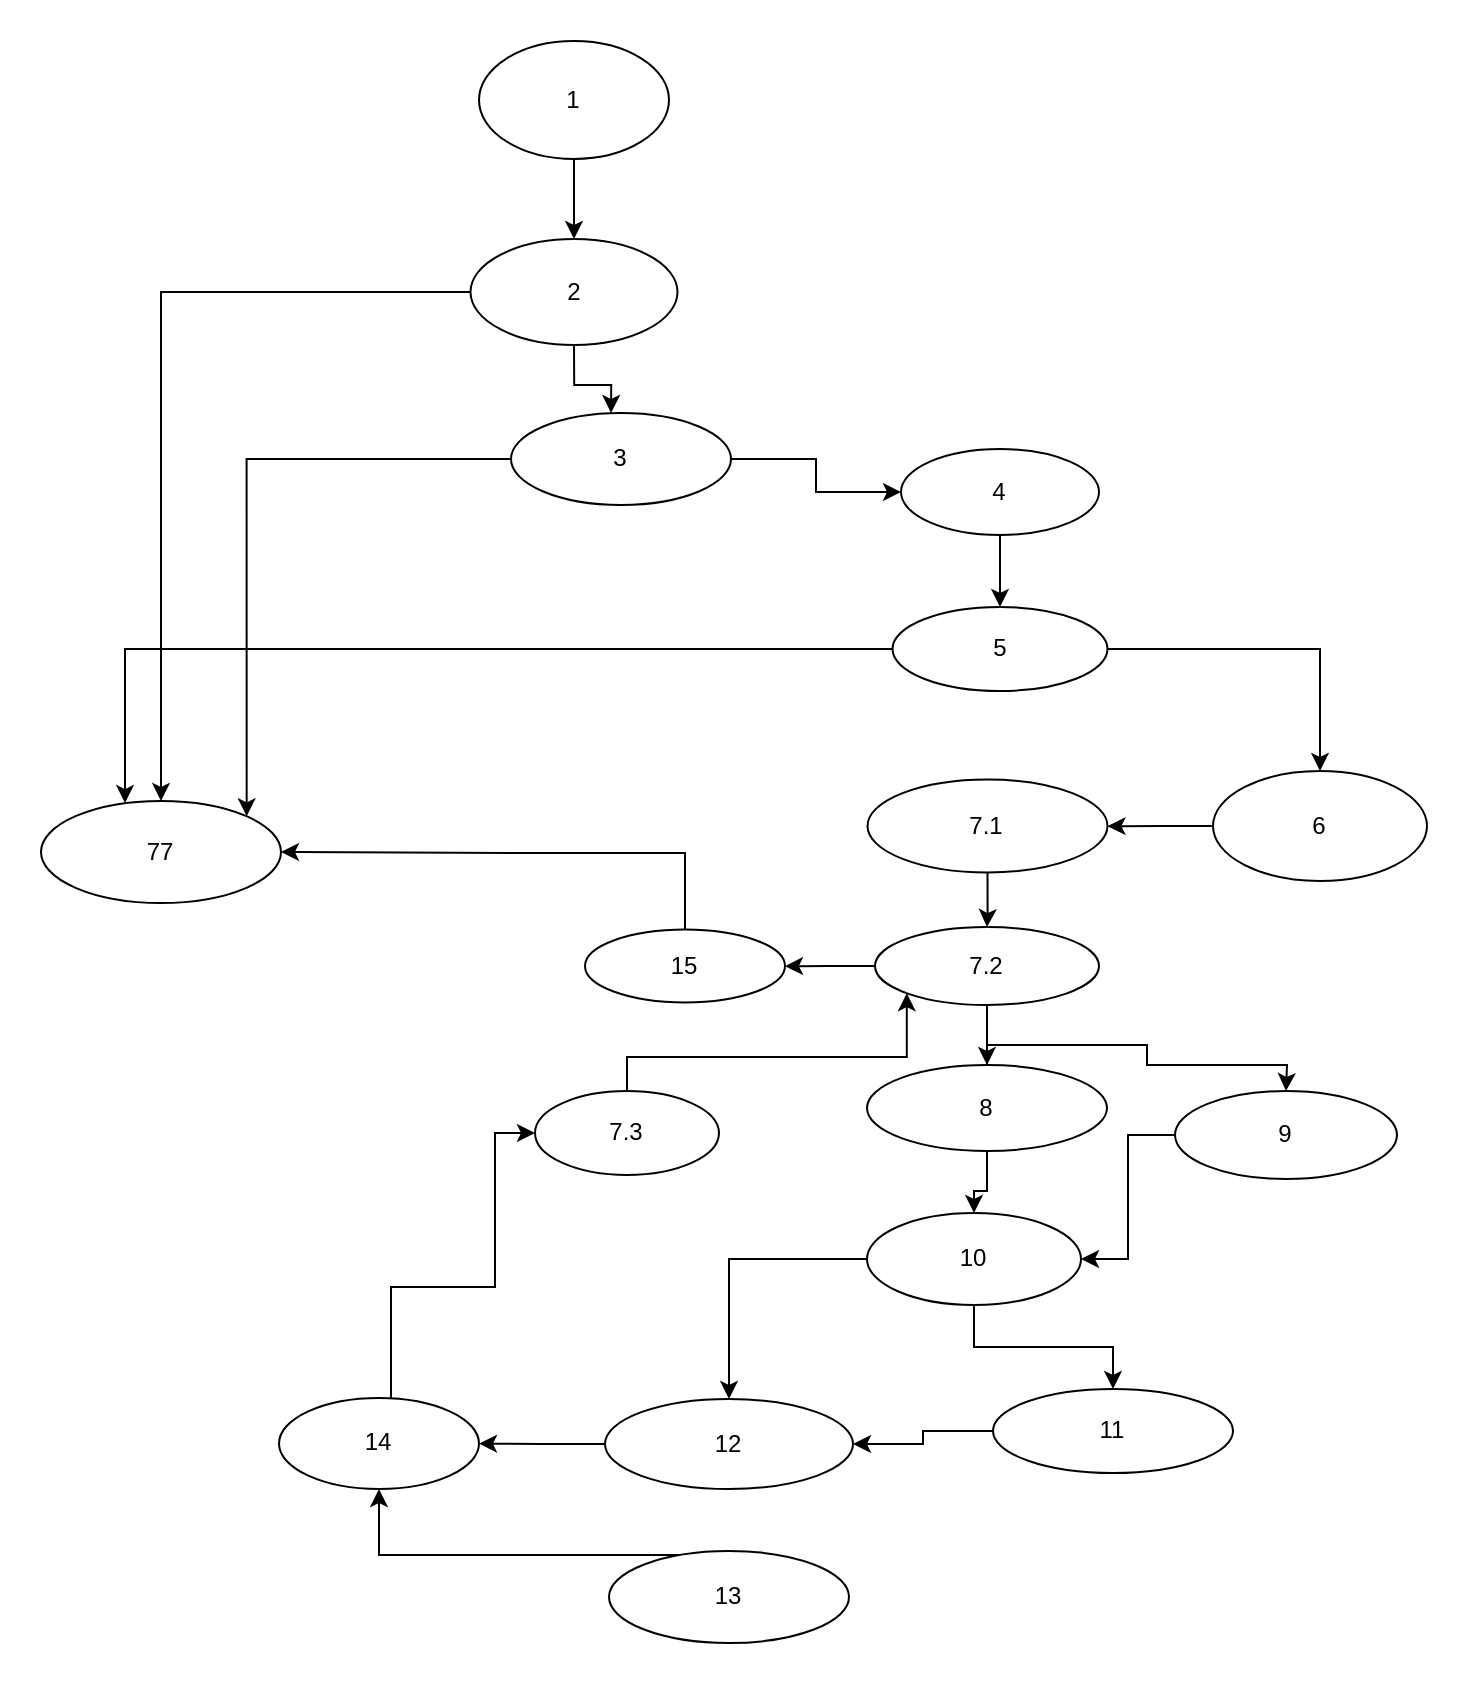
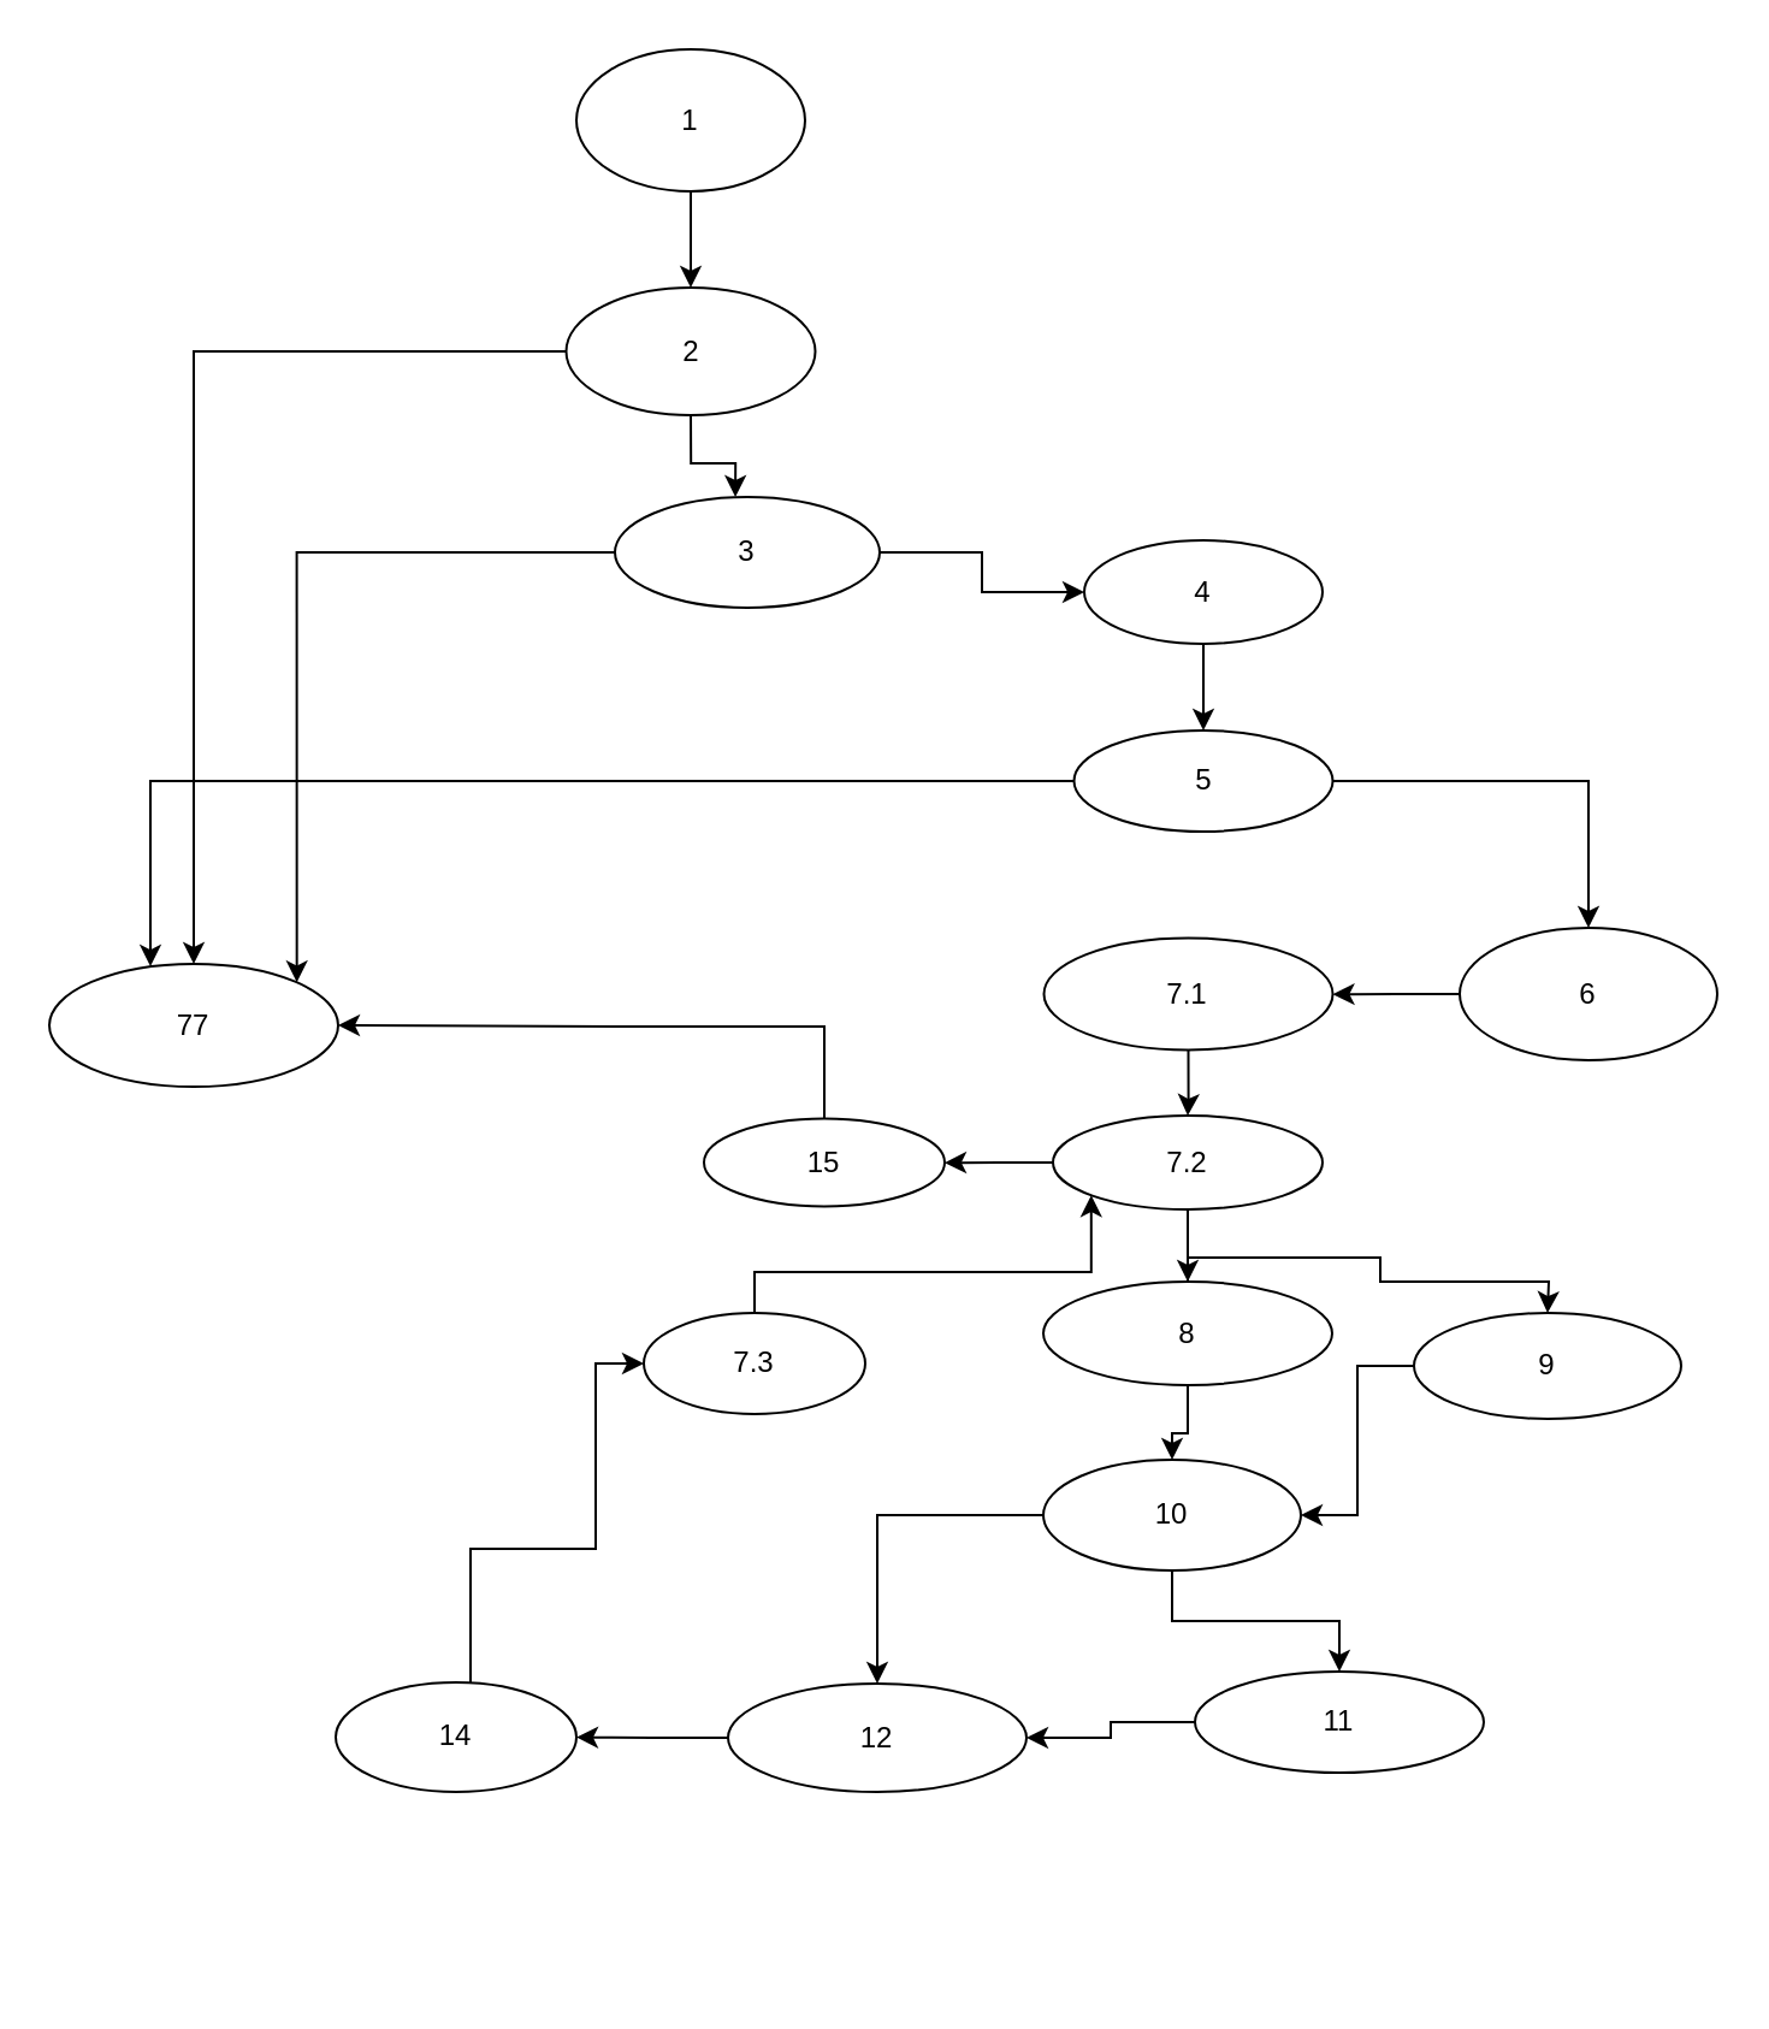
  <mxCell id="0" />
  <mxCell id="1" parent="0" />
  <mxCell id="2" style="edgeStyle=orthogonalEdgeStyle;rounded=0;orthogonalLoop=1;jettySize=auto;html=1;exitX=0.5;exitY=1;exitDx=0;exitDy=0;" edge="1" parent="1" source="3" target="6"><mxGeometry relative="1" as="geometry"><mxPoint x="287" y="107" as="targetPoint" /></mxGeometry></mxCell>
  <mxCell id="3" value="1" style="ellipse;whiteSpace=wrap;html=1;" vertex="1" parent="1"><mxGeometry x="239" y="20" width="95" height="59" as="geometry" /></mxCell>
  <mxCell id="4" style="edgeStyle=orthogonalEdgeStyle;rounded=0;orthogonalLoop=1;jettySize=auto;html=1;exitX=0;exitY=0.5;exitDx=0;exitDy=0;entryX=0.5;entryY=0;entryDx=0;entryDy=0;" edge="1" parent="1" source="6" target="12"><mxGeometry relative="1" as="geometry"><mxPoint x="71" y="734" as="targetPoint" /></mxGeometry></mxCell>
  <mxCell id="5" style="edgeStyle=orthogonalEdgeStyle;rounded=0;orthogonalLoop=1;jettySize=auto;html=1;entryX=0.455;entryY=0;entryDx=0;entryDy=0;entryPerimeter=0;" edge="1" parent="1" source="6" target="9"><mxGeometry relative="1" as="geometry" /></mxCell>
  <mxCell id="6" value="2" style="ellipse;whiteSpace=wrap;html=1;" vertex="1" parent="1"><mxGeometry x="234.75" y="119" width="103.5" height="53" as="geometry" /></mxCell>
  <mxCell id="7" style="edgeStyle=orthogonalEdgeStyle;rounded=0;orthogonalLoop=1;jettySize=auto;html=1;exitX=1;exitY=0.5;exitDx=0;exitDy=0;" edge="1" parent="1" source="9" target="11"><mxGeometry relative="1" as="geometry"><mxPoint x="581" y="176" as="targetPoint" /></mxGeometry></mxCell>
  <mxCell id="8" style="edgeStyle=orthogonalEdgeStyle;rounded=0;orthogonalLoop=1;jettySize=auto;html=1;entryX=1;entryY=0;entryDx=0;entryDy=0;" edge="1" parent="1" source="9" target="12"><mxGeometry relative="1" as="geometry"><mxPoint x="118" y="745.985" as="targetPoint" /></mxGeometry></mxCell>
  <mxCell id="9" value="3" style="ellipse;whiteSpace=wrap;html=1;" vertex="1" parent="1"><mxGeometry x="255" y="206" width="110" height="46" as="geometry" /></mxCell>
  <mxCell id="10" style="edgeStyle=orthogonalEdgeStyle;rounded=0;orthogonalLoop=1;jettySize=auto;html=1;" edge="1" parent="1" source="11" target="15"><mxGeometry relative="1" as="geometry"><mxPoint x="499.5" y="309" as="targetPoint" /></mxGeometry></mxCell>
  <mxCell id="11" value="4" style="ellipse;whiteSpace=wrap;html=1;" vertex="1" parent="1"><mxGeometry x="450" y="224" width="99" height="43" as="geometry" /></mxCell>
  <mxCell id="12" value="77" style="ellipse;whiteSpace=wrap;html=1;" vertex="1" parent="1"><mxGeometry x="20" y="400" width="120" height="51" as="geometry" /></mxCell>
  <mxCell id="13" style="edgeStyle=orthogonalEdgeStyle;rounded=0;orthogonalLoop=1;jettySize=auto;html=1;entryX=0.35;entryY=0.02;entryDx=0;entryDy=0;entryPerimeter=0;" edge="1" parent="1" source="15" target="12"><mxGeometry relative="1" as="geometry" /></mxCell>
  <mxCell id="14" style="edgeStyle=orthogonalEdgeStyle;rounded=0;orthogonalLoop=1;jettySize=auto;html=1;" edge="1" parent="1" source="15" target="17"><mxGeometry relative="1" as="geometry"><mxPoint x="653" y="425" as="targetPoint" /></mxGeometry></mxCell>
  <mxCell id="15" value="5" style="ellipse;whiteSpace=wrap;html=1;" vertex="1" parent="1"><mxGeometry x="445.75" y="303" width="107.5" height="42" as="geometry" /></mxCell>
  <mxCell id="16" style="edgeStyle=orthogonalEdgeStyle;rounded=0;orthogonalLoop=1;jettySize=auto;html=1;" edge="1" parent="1" source="17" target="19"><mxGeometry relative="1" as="geometry"><mxPoint x="552" y="412.5" as="targetPoint" /></mxGeometry></mxCell>
  <mxCell id="17" value="6" style="ellipse;whiteSpace=wrap;html=1;" vertex="1" parent="1"><mxGeometry x="606" y="385" width="107" height="55" as="geometry" /></mxCell>
  <mxCell id="18" style="edgeStyle=orthogonalEdgeStyle;rounded=0;orthogonalLoop=1;jettySize=auto;html=1;" edge="1" parent="1" source="19" target="22"><mxGeometry relative="1" as="geometry"><mxPoint x="493.25" y="464" as="targetPoint" /></mxGeometry></mxCell>
  <mxCell id="19" value="7.1" style="ellipse;whiteSpace=wrap;html=1;" vertex="1" parent="1"><mxGeometry x="433.25" y="389.25" width="120" height="46.5" as="geometry" /></mxCell>
  <mxCell id="20" style="edgeStyle=orthogonalEdgeStyle;rounded=0;orthogonalLoop=1;jettySize=auto;html=1;" edge="1" parent="1" source="22" target="25"><mxGeometry relative="1" as="geometry"><mxPoint x="493" y="544" as="targetPoint" /></mxGeometry></mxCell>
  <mxCell id="21" style="edgeStyle=orthogonalEdgeStyle;rounded=0;orthogonalLoop=1;jettySize=auto;html=1;" edge="1" parent="1" source="22" target="40"><mxGeometry relative="1" as="geometry"><mxPoint x="336" y="482.5" as="targetPoint" /></mxGeometry></mxCell>
  <mxCell id="22" value="7.2" style="ellipse;whiteSpace=wrap;html=1;" vertex="1" parent="1"><mxGeometry x="437" y="463" width="112" height="39" as="geometry" /></mxCell>
  <mxCell id="23" style="edgeStyle=orthogonalEdgeStyle;rounded=0;orthogonalLoop=1;jettySize=auto;html=1;" edge="1" parent="1" source="25" target="27"><mxGeometry relative="1" as="geometry"><mxPoint x="647" y="585" as="targetPoint" /><Array as="points"><mxPoint x="493" y="522" /><mxPoint x="573" y="522" /><mxPoint x="573" y="532" /><mxPoint x="643" y="532" /></Array></mxGeometry></mxCell>
  <mxCell id="24" style="edgeStyle=orthogonalEdgeStyle;rounded=0;orthogonalLoop=1;jettySize=auto;html=1;" edge="1" parent="1" source="25" target="30"><mxGeometry relative="1" as="geometry"><mxPoint x="493" y="612" as="targetPoint" /></mxGeometry></mxCell>
  <mxCell id="25" value="8" style="ellipse;whiteSpace=wrap;html=1;" vertex="1" parent="1"><mxGeometry x="433" y="532" width="120" height="43" as="geometry" /></mxCell>
  <mxCell id="26" style="edgeStyle=orthogonalEdgeStyle;rounded=0;orthogonalLoop=1;jettySize=auto;html=1;entryX=1;entryY=0.5;entryDx=0;entryDy=0;" edge="1" parent="1" source="27" target="30"><mxGeometry relative="1" as="geometry" /></mxCell>
  <mxCell id="27" value="9" style="ellipse;whiteSpace=wrap;html=1;" vertex="1" parent="1"><mxGeometry x="587" y="545" width="111" height="44" as="geometry" /></mxCell>
  <mxCell id="28" style="edgeStyle=orthogonalEdgeStyle;rounded=0;orthogonalLoop=1;jettySize=auto;html=1;" edge="1" parent="1" source="30" target="32"><mxGeometry relative="1" as="geometry"><mxPoint x="596" y="676" as="targetPoint" /></mxGeometry></mxCell>
  <mxCell id="29" style="edgeStyle=orthogonalEdgeStyle;rounded=0;orthogonalLoop=1;jettySize=auto;html=1;" edge="1" parent="1" source="30" target="34"><mxGeometry relative="1" as="geometry"><mxPoint x="356" y="672" as="targetPoint" /></mxGeometry></mxCell>
  <mxCell id="30" value="10" style="ellipse;whiteSpace=wrap;html=1;" vertex="1" parent="1"><mxGeometry x="433" y="606" width="107" height="46" as="geometry" /></mxCell>
  <mxCell id="31" style="edgeStyle=orthogonalEdgeStyle;rounded=0;orthogonalLoop=1;jettySize=auto;html=1;entryX=1;entryY=0.5;entryDx=0;entryDy=0;" edge="1" parent="1" source="32" target="34"><mxGeometry relative="1" as="geometry" /></mxCell>
  <mxCell id="32" value="11" style="ellipse;whiteSpace=wrap;html=1;" vertex="1" parent="1"><mxGeometry x="496" y="694" width="120" height="42" as="geometry" /></mxCell>
  <mxCell id="33" style="edgeStyle=orthogonalEdgeStyle;rounded=0;orthogonalLoop=1;jettySize=auto;html=1;" edge="1" parent="1" source="34" target="38"><mxGeometry relative="1" as="geometry"><mxPoint x="189" y="721.5" as="targetPoint" /></mxGeometry></mxCell>
  <mxCell id="34" value="12" style="ellipse;whiteSpace=wrap;html=1;" vertex="1" parent="1"><mxGeometry x="302" y="699" width="124" height="45" as="geometry" /></mxCell>
- <mxCell id="35" style="edgeStyle=orthogonalEdgeStyle;rounded=0;orthogonalLoop=1;jettySize=auto;html=1;" edge="1" parent="1" source="36" target="38"><mxGeometry relative="1" as="geometry"><Array as="points"><mxPoint x="189" y="777" /></Array></mxGeometry></mxCell>
- <mxCell id="36" value="13" style="ellipse;whiteSpace=wrap;html=1;" vertex="1" parent="1"><mxGeometry x="304" y="775" width="120" height="46" as="geometry" /></mxCell>
  <mxCell id="37" style="edgeStyle=orthogonalEdgeStyle;rounded=0;orthogonalLoop=1;jettySize=auto;html=1;entryX=0;entryY=0.5;entryDx=0;entryDy=0;" edge="1" parent="1" source="38" target="42"><mxGeometry relative="1" as="geometry"><Array as="points"><mxPoint x="195" y="643" /><mxPoint x="247" y="643" /><mxPoint x="247" y="566" /></Array></mxGeometry></mxCell>
  <mxCell id="38" value="14" style="ellipse;whiteSpace=wrap;html=1;" vertex="1" parent="1"><mxGeometry x="139" y="698.5" width="100" height="45.5" as="geometry" /></mxCell>
  <mxCell id="39" style="edgeStyle=orthogonalEdgeStyle;rounded=0;orthogonalLoop=1;jettySize=auto;html=1;entryX=1;entryY=0.5;entryDx=0;entryDy=0;" edge="1" parent="1" source="40" target="12"><mxGeometry relative="1" as="geometry"><Array as="points"><mxPoint x="342" y="426" /><mxPoint x="256" y="426" /></Array></mxGeometry></mxCell>
  <mxCell id="40" value="15" style="ellipse;whiteSpace=wrap;html=1;" vertex="1" parent="1"><mxGeometry x="292" y="464.25" width="100" height="36.5" as="geometry" /></mxCell>
  <mxCell id="41" style="edgeStyle=orthogonalEdgeStyle;rounded=0;orthogonalLoop=1;jettySize=auto;html=1;entryX=0;entryY=1;entryDx=0;entryDy=0;" edge="1" parent="1" source="42" target="22"><mxGeometry relative="1" as="geometry"><Array as="points"><mxPoint x="313" y="528" /><mxPoint x="453" y="528" /></Array></mxGeometry></mxCell>
  <mxCell id="42" value="7.3" style="ellipse;whiteSpace=wrap;html=1;" vertex="1" parent="1"><mxGeometry x="267" y="545" width="92" height="42" as="geometry" /></mxCell>
